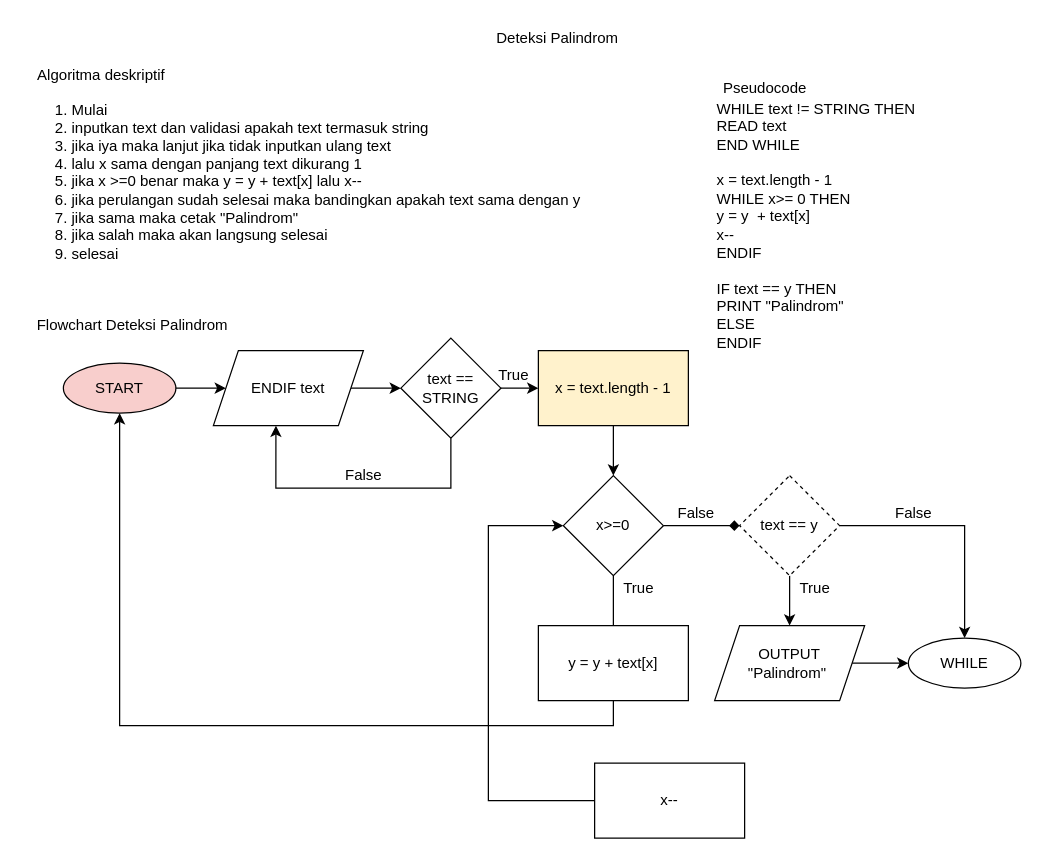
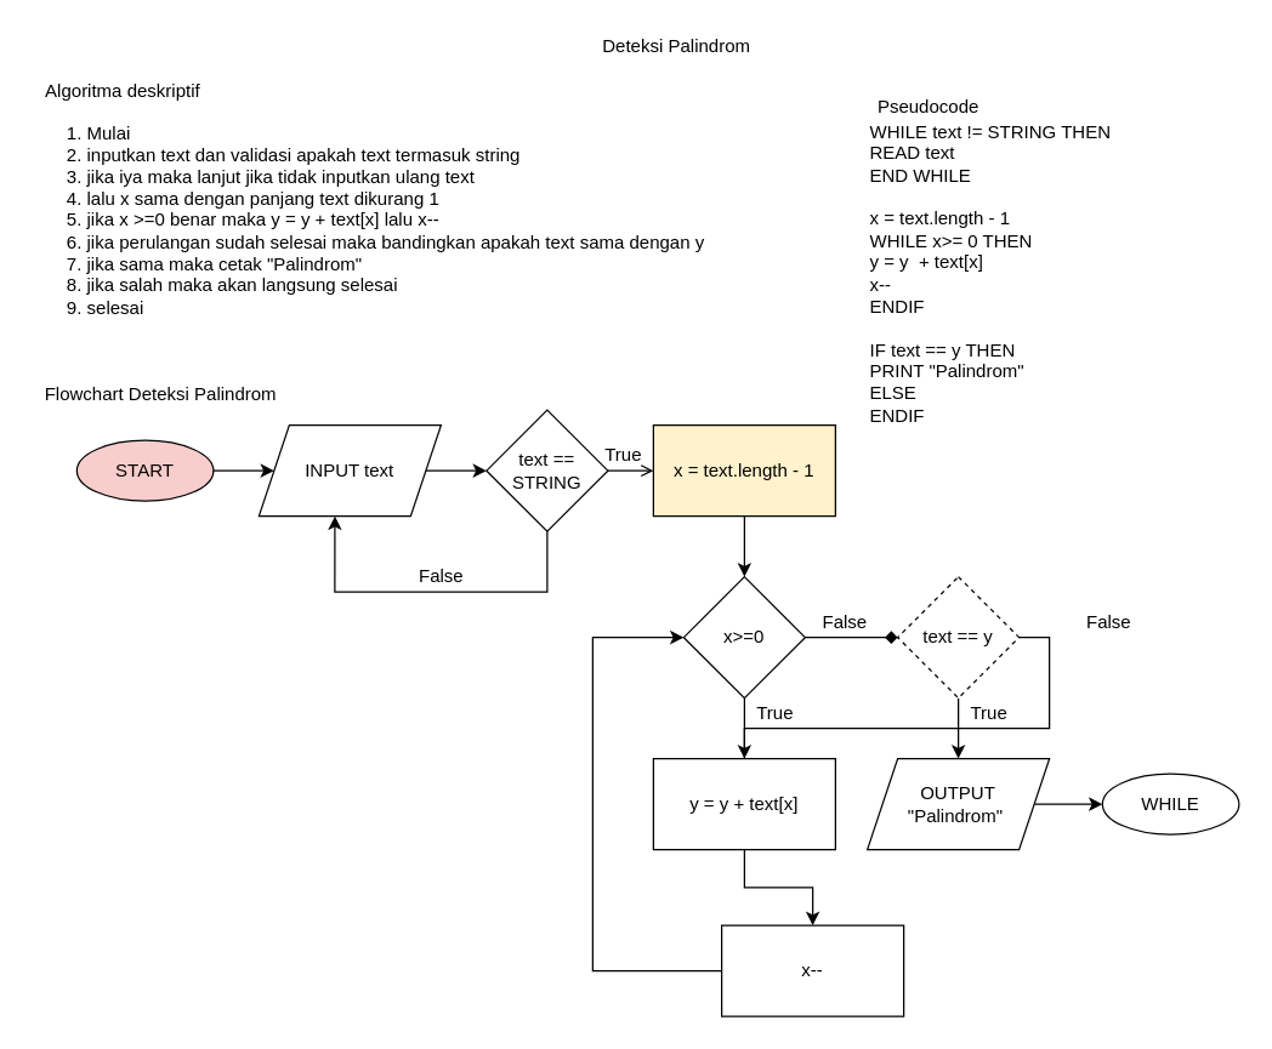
  <mxCell id="0" />
  <mxCell id="1" parent="0" />
  <mxCell id="2" value="Deteksi Palindrom&lt;br&gt;" style="text;html=1;align=center;verticalAlign=middle;resizable=0;points=[];autosize=1;strokeColor=none;fillColor=none;" parent="1" vertex="1"><mxGeometry x="390" y="20" width="110" height="20" as="geometry" /></mxCell>
  <mxCell id="3" value="Algoritma deskriptif" style="text;html=1;align=center;verticalAlign=middle;resizable=0;points=[];autosize=1;strokeColor=none;fillColor=none;" parent="1" vertex="1"><mxGeometry x="20" y="50" width="120" height="20" as="geometry" /></mxCell>
  <mxCell id="4" value="&lt;div style=&quot;text-align: left&quot;&gt;&lt;span&gt;1. Mulai&lt;/span&gt;&lt;/div&gt;&lt;div style=&quot;text-align: left&quot;&gt;&lt;span&gt;2. inputkan text dan validasi apakah text termasuk string&lt;/span&gt;&lt;/div&gt;&lt;div style=&quot;text-align: left&quot;&gt;&lt;span&gt;3. jika iya maka lanjut jika tidak inputkan ulang text&lt;/span&gt;&lt;/div&gt;&lt;div style=&quot;text-align: left&quot;&gt;&lt;span&gt;4. lalu x sama dengan panjang text dikurang 1&lt;/span&gt;&lt;/div&gt;&lt;div style=&quot;text-align: left&quot;&gt;&lt;span&gt;5. jika x &amp;gt;=0 benar maka y = y + text[x] lalu x--&lt;/span&gt;&lt;/div&gt;&lt;div style=&quot;text-align: left&quot;&gt;&lt;span&gt;6. jika perulangan sudah selesai maka bandingkan apakah text sama dengan y&amp;nbsp;&lt;/span&gt;&lt;/div&gt;&lt;div style=&quot;text-align: left&quot;&gt;7. jika sama maka cetak &quot;Palindrom&quot;&lt;/div&gt;&lt;div style=&quot;text-align: left&quot;&gt;8. jika salah maka akan langsung selesai&lt;/div&gt;&lt;div style=&quot;text-align: left&quot;&gt;9. selesai&lt;/div&gt;" style="text;html=1;align=center;verticalAlign=middle;resizable=0;points=[];autosize=1;strokeColor=none;fillColor=none;" parent="1" vertex="1"><mxGeometry x="35" y="80" width="440" height="130" as="geometry" /></mxCell>
  <mxCell id="5" value="Pseudocode" style="text;html=1;align=center;verticalAlign=middle;resizable=0;points=[];autosize=1;strokeColor=none;fillColor=none;" parent="1" vertex="1"><mxGeometry x="571" y="60" width="80" height="20" as="geometry" /></mxCell>
  <mxCell id="6" value="WHILE text != STRING THEN&amp;nbsp;&lt;br&gt;READ text&lt;br&gt;END WHILE&lt;br&gt;&lt;br&gt;x = text.length - 1&lt;br&gt;WHILE x&amp;gt;= 0 THEN&lt;br&gt;y = y&amp;nbsp; + text[x]&lt;br&gt;x--&lt;br&gt;ENDIF&lt;br&gt;&lt;br&gt;IF text == y THEN&lt;br&gt;PRINT &quot;Palindrom&quot;&lt;br&gt;ELSE&lt;br&gt;ENDIF" style="text;html=1;align=left;verticalAlign=middle;resizable=0;points=[];autosize=1;strokeColor=none;fillColor=none;" parent="1" vertex="1"><mxGeometry x="571" y="80" width="180" height="200" as="geometry" /></mxCell>
  <mxCell id="7" style="edgeStyle=orthogonalEdgeStyle;rounded=0;orthogonalLoop=1;jettySize=auto;html=1;exitX=1;exitY=0.5;exitDx=0;exitDy=0;entryX=0;entryY=0.5;entryDx=0;entryDy=0;" parent="1" source="8" target="11" edge="1"><mxGeometry relative="1" as="geometry" /></mxCell>
  <mxCell id="8" value="START" style="ellipse;whiteSpace=wrap;html=1;fillColor=#f8cecc;" parent="1" vertex="1"><mxGeometry x="50" y="290" width="90" height="40" as="geometry" /></mxCell>
  <mxCell id="9" value="Flowchart Deteksi Palindrom" style="text;html=1;align=center;verticalAlign=middle;resizable=0;points=[];autosize=1;strokeColor=none;fillColor=none;" parent="1" vertex="1"><mxGeometry y="250" width="170" height="20" as="geometry" x="20" /></mxCell>
  <mxCell id="10" style="edgeStyle=orthogonalEdgeStyle;rounded=0;orthogonalLoop=1;jettySize=auto;html=1;exitX=1;exitY=0.5;exitDx=0;exitDy=0;entryX=0;entryY=0.5;entryDx=0;entryDy=0;" parent="1" source="11" target="14" edge="1"><mxGeometry relative="1" as="geometry" /></mxCell>
- <mxCell id="11" value="ENDIF text" style="shape=parallelogram;perimeter=parallelogramPerimeter;whiteSpace=wrap;html=1;fixedSize=1;" parent="1" vertex="1"><mxGeometry x="170" y="280" width="120" height="60" as="geometry" /></mxCell>
- <mxCell id="12" style="edgeStyle=orthogonalEdgeStyle;rounded=0;orthogonalLoop=1;jettySize=auto;html=1;exitX=1;exitY=0.5;exitDx=0;exitDy=0;entryX=0;entryY=0.5;entryDx=0;entryDy=0;" parent="1" source="14" target="16" edge="1"><mxGeometry relative="1" as="geometry" /></mxCell>
+ <mxCell id="11" value="INPUT text" style="shape=parallelogram;perimeter=parallelogramPerimeter;whiteSpace=wrap;html=1;fixedSize=1;" parent="1" vertex="1"><mxGeometry x="170" y="280" width="120" height="60" as="geometry" /></mxCell>
+ <mxCell id="12" style="edgeStyle=orthogonalEdgeStyle;rounded=0;orthogonalLoop=1;jettySize=auto;html=1;exitX=1;exitY=0.5;exitDx=0;exitDy=0;entryX=0;entryY=0.5;entryDx=0;entryDy=0;endArrow=open;" parent="1" source="14" target="16" edge="1"><mxGeometry relative="1" as="geometry" /></mxCell>
  <mxCell id="13" style="edgeStyle=orthogonalEdgeStyle;rounded=0;orthogonalLoop=1;jettySize=auto;html=1;exitX=0.5;exitY=1;exitDx=0;exitDy=0;entryX=0.417;entryY=1;entryDx=0;entryDy=0;entryPerimeter=0;" parent="1" source="14" target="11" edge="1"><mxGeometry relative="1" as="geometry"><Array as="points"><mxPoint x="360" y="390" /><mxPoint x="220" y="390" /></Array></mxGeometry></mxCell>
  <mxCell id="14" value="text == STRING" style="rhombus;whiteSpace=wrap;html=1;" parent="1" vertex="1"><mxGeometry x="320" y="270" width="80" height="80" as="geometry" /></mxCell>
  <mxCell id="15" style="edgeStyle=orthogonalEdgeStyle;rounded=0;orthogonalLoop=1;jettySize=auto;html=1;exitX=0.5;exitY=1;exitDx=0;exitDy=0;entryX=0.5;entryY=0;entryDx=0;entryDy=0;" parent="1" source="16" target="21" edge="1"><mxGeometry relative="1" as="geometry" /></mxCell>
  <mxCell id="16" value="x = text.length - 1" style="rounded=0;whiteSpace=wrap;html=1;fillColor=#fff2cc;" parent="1" vertex="1"><mxGeometry x="430" y="280" width="120" height="60" as="geometry" /></mxCell>
  <mxCell id="17" value="True" style="text;html=1;align=center;verticalAlign=middle;resizable=0;points=[];autosize=1;strokeColor=none;fillColor=none;" parent="1" vertex="1"><mxGeometry x="390" y="290" width="40" height="20" as="geometry" /></mxCell>
  <mxCell id="18" value="False" style="text;html=1;align=center;verticalAlign=middle;resizable=0;points=[];autosize=1;strokeColor=none;fillColor=none;" parent="1" vertex="1"><mxGeometry x="270" y="370" width="40" height="20" as="geometry" /></mxCell>
  <mxCell id="19" style="edgeStyle=orthogonalEdgeStyle;rounded=0;orthogonalLoop=1;jettySize=auto;html=1;exitX=0.5;exitY=1;exitDx=0;exitDy=0;entryX=0.5;entryY=0;entryDx=0;entryDy=0;endArrow=none;" parent="1" source="21" target="23" edge="1"><mxGeometry relative="1" as="geometry" /></mxCell>
  <mxCell id="20" style="edgeStyle=orthogonalEdgeStyle;rounded=0;orthogonalLoop=1;jettySize=auto;html=1;exitX=1;exitY=0.5;exitDx=0;exitDy=0;entryX=0;entryY=0.5;entryDx=0;entryDy=0;endArrow=diamond;" parent="1" source="21" target="28" edge="1"><mxGeometry relative="1" as="geometry" /></mxCell>
  <mxCell id="21" value="x&amp;gt;=0" style="rhombus;whiteSpace=wrap;html=1;" parent="1" vertex="1"><mxGeometry x="450" y="380" width="80" height="80" as="geometry" /></mxCell>
- <mxCell id="22" style="edgeStyle=orthogonalEdgeStyle;rounded=0;orthogonalLoop=1;jettySize=auto;html=1;exitX=0.5;exitY=1;exitDx=0;exitDy=0;" parent="1" source="23" target="8" edge="1"><mxGeometry relative="1" as="geometry" /></mxCell>
+ <mxCell id="22" style="edgeStyle=orthogonalEdgeStyle;rounded=0;orthogonalLoop=1;jettySize=auto;html=1;exitX=0.5;exitY=1;exitDx=0;exitDy=0;entryX=0.5;entryY=0;entryDx=0;entryDy=0;" parent="1" source="23" target="25" edge="1"><mxGeometry relative="1" as="geometry" /></mxCell>
  <mxCell id="23" value="y = y + text[x]" style="rounded=0;whiteSpace=wrap;html=1;" parent="1" vertex="1"><mxGeometry x="430" y="500" width="120" height="60" as="geometry" /></mxCell>
  <mxCell id="24" style="edgeStyle=orthogonalEdgeStyle;rounded=0;orthogonalLoop=1;jettySize=auto;html=1;exitX=0;exitY=0.5;exitDx=0;exitDy=0;entryX=0;entryY=0.5;entryDx=0;entryDy=0;" parent="1" source="25" target="21" edge="1"><mxGeometry relative="1" as="geometry"><Array as="points"><mxPoint x="390" y="640" /><mxPoint x="390" y="420" /></Array></mxGeometry></mxCell>
  <mxCell id="25" value="x--" style="rounded=0;whiteSpace=wrap;html=1;" parent="1" vertex="1"><mxGeometry x="475" y="610" width="120" height="60" as="geometry" /></mxCell>
  <mxCell id="26" style="edgeStyle=orthogonalEdgeStyle;rounded=0;orthogonalLoop=1;jettySize=auto;html=1;exitX=0.5;exitY=1;exitDx=0;exitDy=0;entryX=0.5;entryY=0;entryDx=0;entryDy=0;" parent="1" source="28" target="30" edge="1"><mxGeometry relative="1" as="geometry" /></mxCell>
- <mxCell id="27" style="edgeStyle=orthogonalEdgeStyle;rounded=0;orthogonalLoop=1;jettySize=auto;html=1;exitX=1;exitY=0.5;exitDx=0;exitDy=0;entryX=0.5;entryY=0;entryDx=0;entryDy=0;" parent="1" source="28" target="31" edge="1"><mxGeometry relative="1" as="geometry" /></mxCell>
+ <mxCell id="27" style="edgeStyle=orthogonalEdgeStyle;rounded=0;orthogonalLoop=1;jettySize=auto;html=1;exitX=1;exitY=0.5;exitDx=0;exitDy=0;" parent="1" source="28" target="23" edge="1"><mxGeometry relative="1" as="geometry" /></mxCell>
  <mxCell id="28" value="text == y" style="rhombus;whiteSpace=wrap;html=1;dashed=1;" parent="1" vertex="1"><mxGeometry x="591" y="380" width="80" height="80" as="geometry" /></mxCell>
  <mxCell id="29" style="edgeStyle=orthogonalEdgeStyle;rounded=0;orthogonalLoop=1;jettySize=auto;html=1;exitX=1;exitY=0.5;exitDx=0;exitDy=0;" parent="1" source="30" target="31" edge="1"><mxGeometry relative="1" as="geometry" /></mxCell>
  <mxCell id="30" value="OUTPUT &quot;Palindrom&quot;&amp;nbsp;" style="shape=parallelogram;perimeter=parallelogramPerimeter;whiteSpace=wrap;html=1;fixedSize=1;" parent="1" vertex="1"><mxGeometry x="571" y="500" width="120" height="60" as="geometry" /></mxCell>
  <mxCell id="31" value="WHILE" style="ellipse;whiteSpace=wrap;html=1;" parent="1" vertex="1"><mxGeometry x="726" y="510" width="90" height="40" as="geometry" /></mxCell>
  <mxCell id="32" value="True" style="text;html=1;align=center;verticalAlign=middle;resizable=0;points=[];autosize=1;strokeColor=none;fillColor=none;" parent="1" vertex="1"><mxGeometry x="490" y="460" width="40" height="20" as="geometry" /></mxCell>
  <mxCell id="33" value="False" style="text;html=1;align=center;verticalAlign=middle;resizable=0;points=[];autosize=1;strokeColor=none;fillColor=none;" parent="1" vertex="1"><mxGeometry x="536" y="400" width="40" height="20" as="geometry" /></mxCell>
  <mxCell id="34" value="True" style="text;html=1;align=center;verticalAlign=middle;resizable=0;points=[];autosize=1;strokeColor=none;fillColor=none;" parent="1" vertex="1"><mxGeometry x="631" y="460" width="40" height="20" as="geometry" /></mxCell>
  <mxCell id="35" value="False" style="text;html=1;align=center;verticalAlign=middle;resizable=0;points=[];autosize=1;strokeColor=none;fillColor=none;" parent="1" vertex="1"><mxGeometry x="710" y="400" width="40" height="20" as="geometry" /></mxCell>
